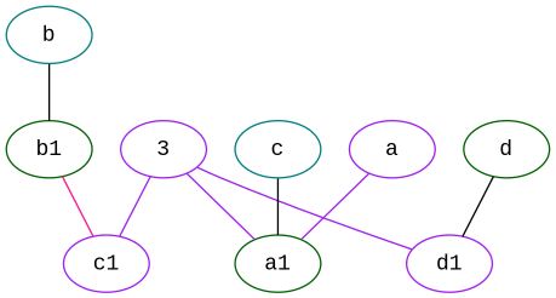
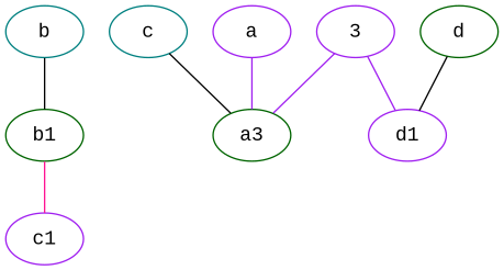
  graph {
    fontname="Liberation Mono"
    node [color=purple fontname="Liberation Mono" labelfontsize=50]
    edge [color=purple fontname="Liberation Mono"]
    c1
    b1 [color=darkgreen]
    3
-   a1 [color=darkgreen]
+   a1 [color=darkgreen label=a3]
    d1
    c [color=teal]
    b [color=teal]
    a
    d [color=darkgreen]
    b1 -- c1 [color=deeppink]
-   3 -- c1
    3 -- a1
    3 -- d1
    c -- a1 [color=black]
    b -- b1 [color=black]
    a -- a1
    d -- d1 [color=black]
  }
